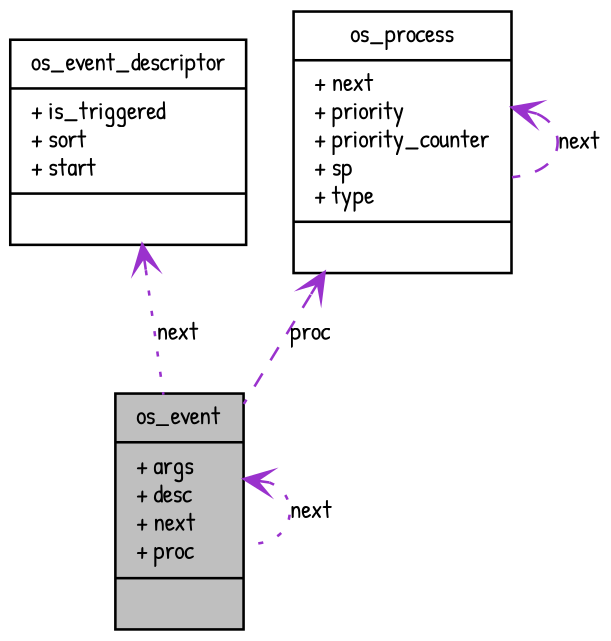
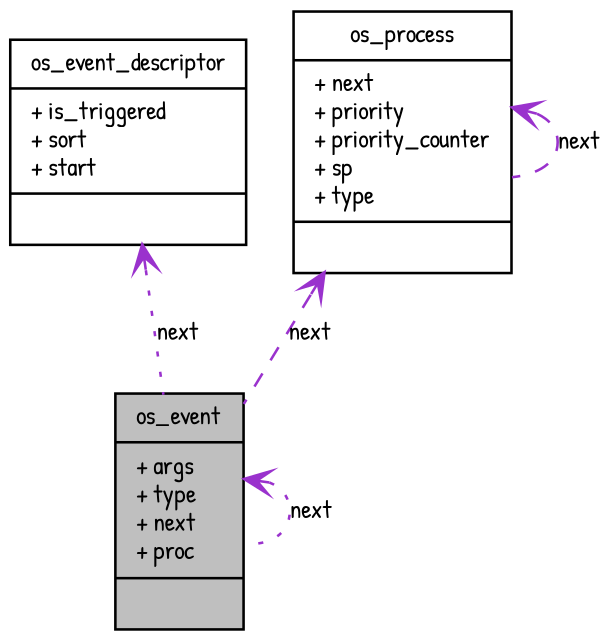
  digraph {
    fontname="Patrick Hand"
    node [color=black fillcolor=white fontname="Patrick Hand" fontsize=10 shape=record style=filled]
    edge [arrowtail=open color=darkorchid3 dir=back fontname="Patrick Hand" fontsize=10 labelfontname=FreeSans labelfontsize=10 style=dotted]
-   n1 [fillcolor=grey75 fontcolor=black height=0.2 label="{os_event\n|+ args\l+ desc\l+ next\l+ proc\l|}" width=0.4]
+   n1 [fillcolor=grey75 fontcolor=black height=0.2 label="{os_event\n|+ args\l+ type\l+ next\l+ proc\l|}" width=0.4]
    n2 [height=0.2 label="{os_event_descriptor\n|+ is_triggered\l+ sort\l+ start\l|}" width=0.4]
    n3 [height=0.2 label="{os_process\n|+ next\l+ priority\l+ priority_counter\l+ sp\l+ type\l|}" width=0.4]
    n1 -> n1 [label=next]
    n2 -> n1 [label=next]
-   n3 -> n1 [label=proc style=dashed]
+   n3 -> n1 [label=next style=dashed]
    n3 -> n3 [label=next style=dashed]
  }
